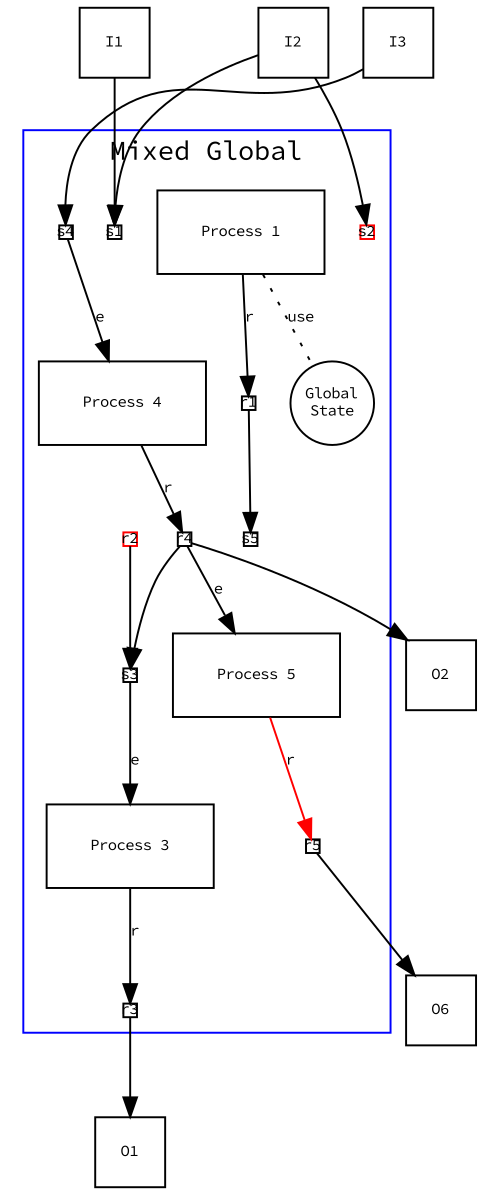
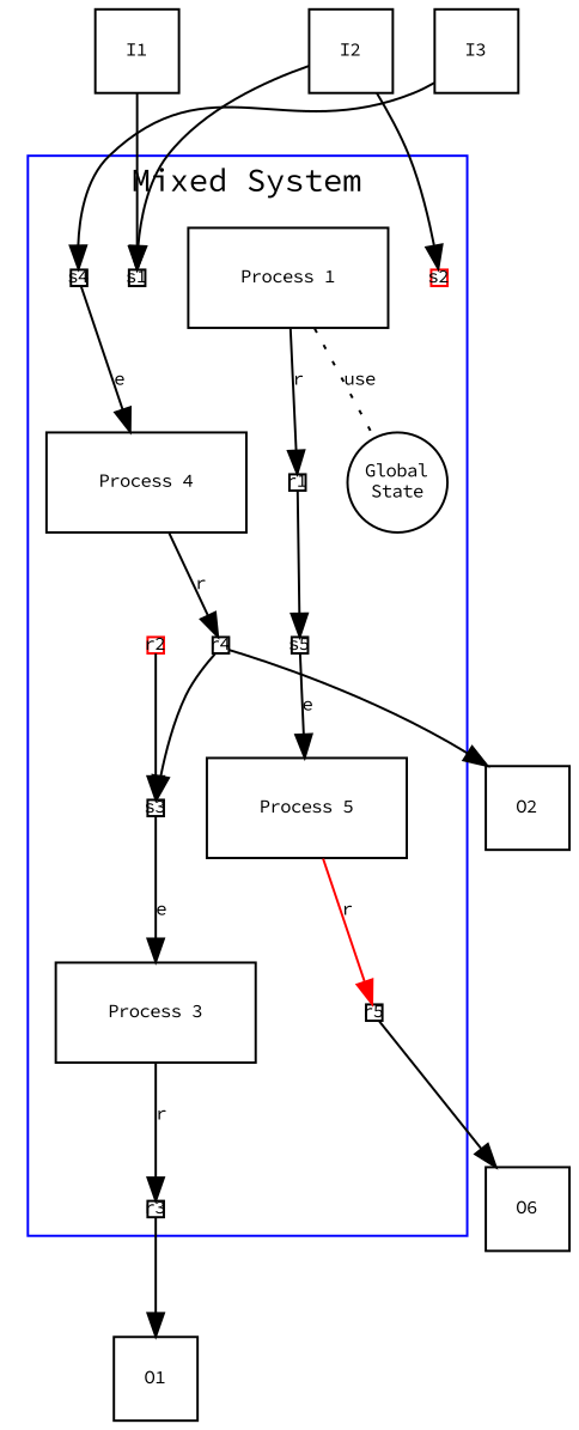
  digraph {
    fontname="Source Code Pro"
    rankdir=TB
    node [fixedsize=true fontname="Source Code Pro" fontsize=8 shape=rectangle]
    edge [fontname="Source Code Pro" fontsize=8]
    n1 [height=0.6 label="Global\nState" shape=circle width=0.6]
    s1 [height=0.1 width=0.1]
    n3 [height=0.6 label="Process 1" width=1.2]
    s2 [color=red height=0.1 width=0.1]
    s3 [height=0.1 width=0.1]
    n6 [height=0.6 label="Process 3" width=1.2]
    s4 [height=0.1 width=0.1]
    n8 [height=0.6 label="Process 4" width=1.2]
    s5 [height=0.1 width=0.1]
    n10 [height=0.6 label="Process 5" width=1.2]
    r1 [height=0.1 width=0.1]
    r2 [color=red height=0.1 width=0.1]
    r3 [height=0.1 width=0.1]
    r4 [height=0.1 width=0.1]
    r5 [height=0.1 width=0.1]
    n16 [height=0.5 label=O1 width=0.5]
    n17 [height=0.5 label=O2 width=0.5]
    n18 [height=0.5 label=O6 width=0.5]
    n19 [height=0.5 label=I1 width=0.5]
    n20 [height=0.5 label=I2 width=0.5]
    n21 [height=0.5 label=I3 width=0.5]
    subgraph cluster_1 {
      color=blue
-     label="Mixed Global"
+     label="Mixed System"
      n1
      s1
      n3
      s2
      s3
      n6
      s4
      n8
      s5
      n10
      r1
      r2
      r3
      r4
      r5
    }
    n3 -> n1 [dir=none label=use style=dotted]
    n3 -> r1 [label=r]
    s3 -> n6 [label=e]
    n6 -> r3 [label=r]
    s4 -> n8 [label=e]
    n8 -> r4 [label=r]
-   r4 -> n10 [label=e]
+   s5 -> n10 [label=e]
    n10 -> r5 [color=red label=r]
    r1 -> s5
    r2 -> s3
    r3 -> n16
    r4 -> s3
    r4 -> n17
    r5 -> n18
    n19 -> s1
    n20 -> s1
    n20 -> s2
    n21 -> s4 [constraint=false]
  }
